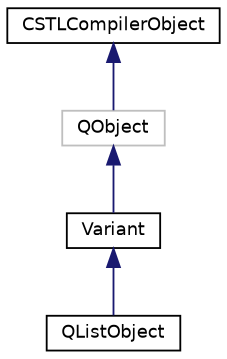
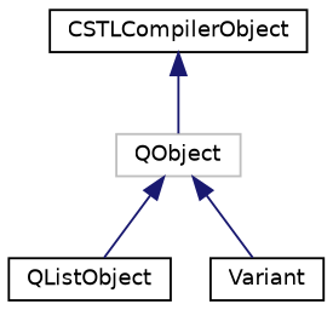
  digraph {
    rankdir=TB
    node [color=black fillcolor=white fontname=Helvetica fontsize=10 shape=record style=filled]
    edge [color=midnightblue dir=back fontname=Helvetica fontsize=10 labelfontname=Helvetica labelfontsize=10 style=solid]
    n1 [color=grey75 height=0.2 label=QObject width=0.4]
    n2 [height=0.2 label=QListObject width=0.4]
    n3 [height=0.2 label=Variant width=0.4]
    n4 [height=0.2 label=CSTLCompilerObject width=0.4]
-   n3 -> n2
+   n1 -> n2
    n1 -> n3
    n4 -> n1
  }
